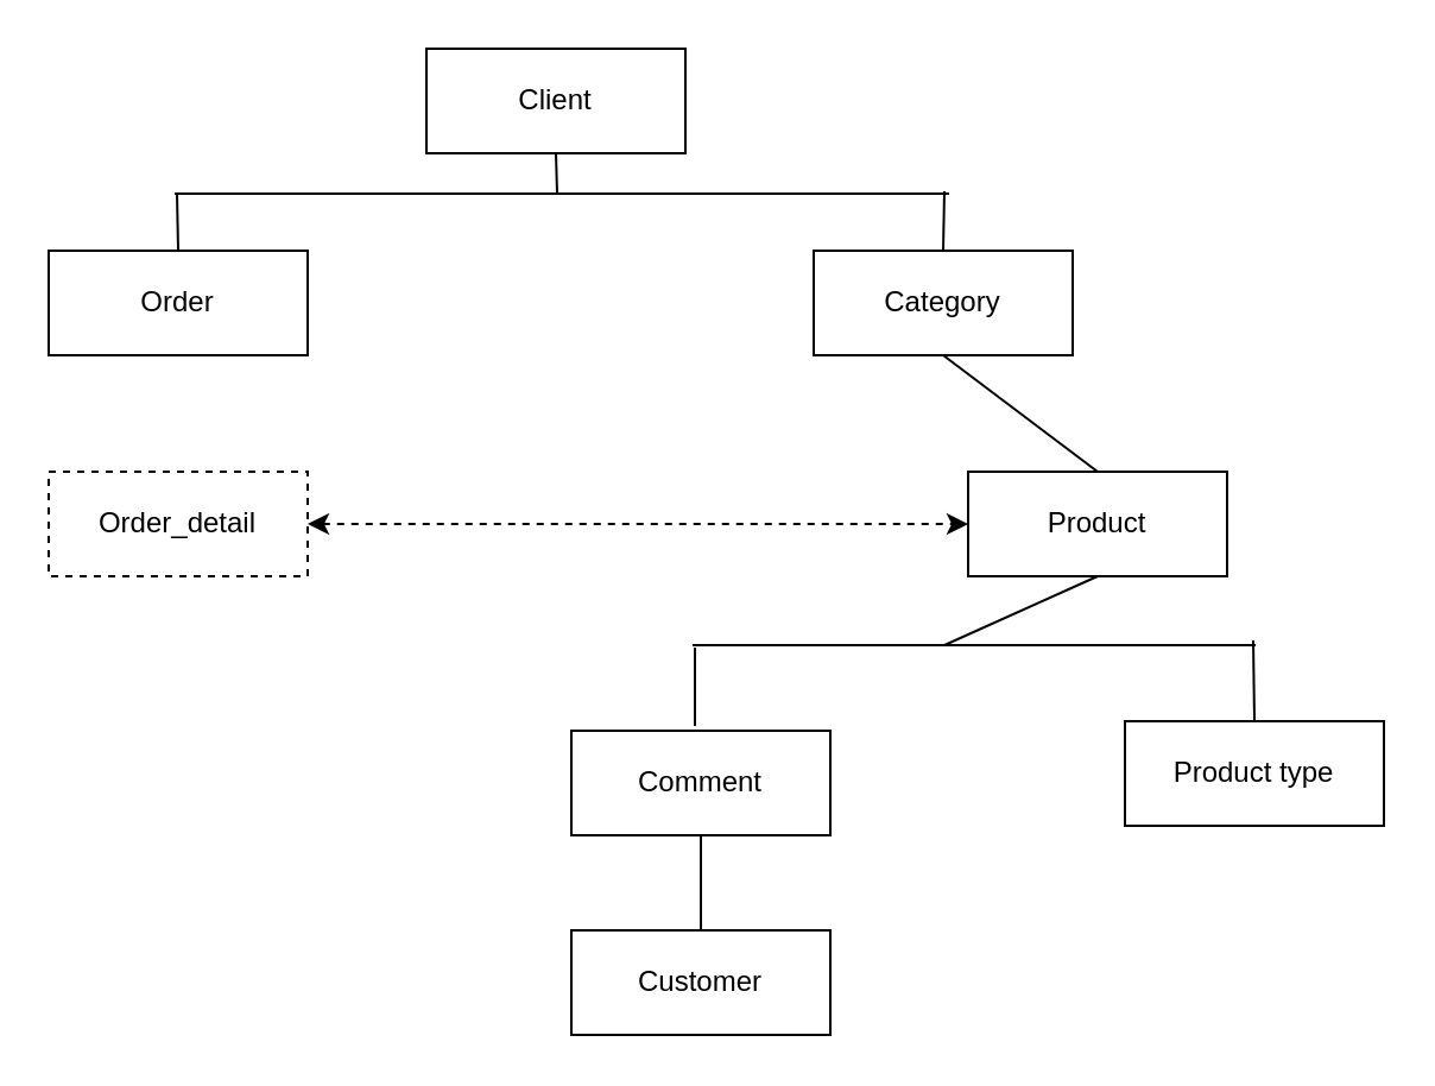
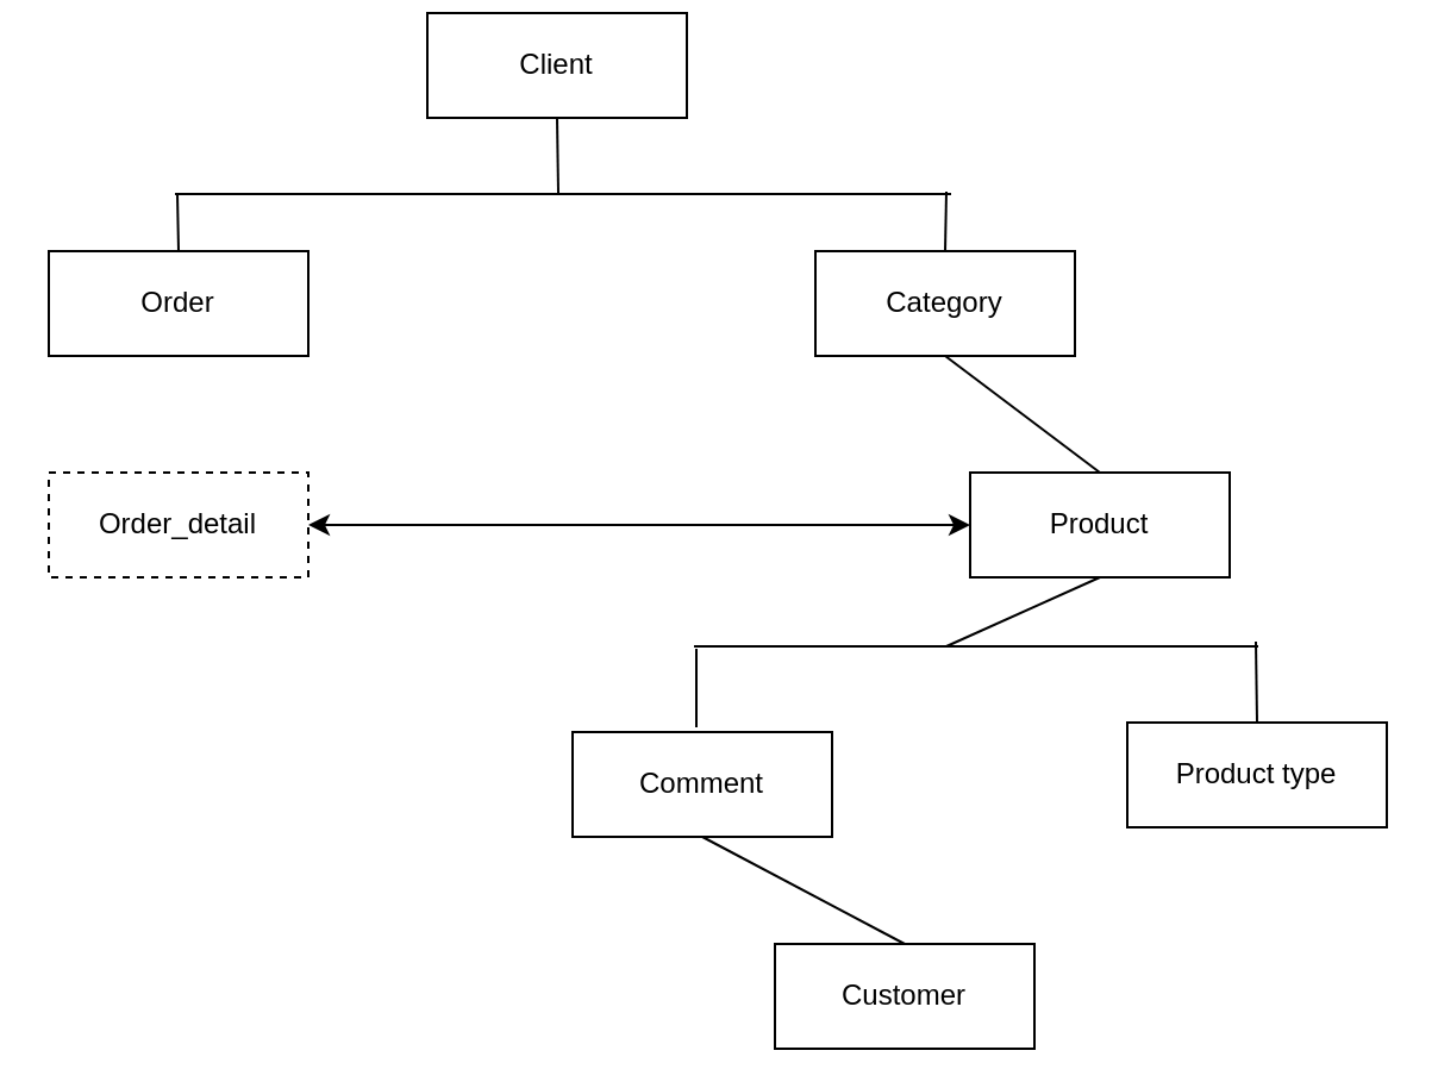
  <mxCell id="0" />
  <mxCell id="1" parent="0" />
- <mxCell id="2" value="Client" style="rounded=0;whiteSpace=wrap;html=1;" vertex="1" parent="1"><mxGeometry x="179" y="20" width="109" height="44" as="geometry" /></mxCell>
+ <mxCell id="2" value="Client" style="rounded=0;whiteSpace=wrap;html=1;" vertex="1" parent="1"><mxGeometry x="179" y="5" width="109" height="44" as="geometry" /></mxCell>
  <mxCell id="3" value="Order" style="rounded=0;whiteSpace=wrap;html=1;" vertex="1" parent="1"><mxGeometry x="20" y="105" width="109" height="44" as="geometry" /></mxCell>
  <mxCell id="4" value="Category" style="rounded=0;whiteSpace=wrap;html=1;" vertex="1" parent="1"><mxGeometry x="342" y="105" width="109" height="44" as="geometry" /></mxCell>
  <mxCell id="5" value="Order_detail" style="rounded=0;whiteSpace=wrap;html=1;dashed=1;" vertex="1" parent="1"><mxGeometry x="20" y="198" width="109" height="44" as="geometry" /></mxCell>
  <mxCell id="6" value="Product" style="rounded=0;whiteSpace=wrap;html=1;" vertex="1" parent="1"><mxGeometry x="407" y="198" width="109" height="44" as="geometry" /></mxCell>
  <mxCell id="7" value="Product type" style="rounded=0;whiteSpace=wrap;html=1;" vertex="1" parent="1"><mxGeometry x="473" y="303" width="109" height="44" as="geometry" /></mxCell>
  <mxCell id="8" value="Comment" style="rounded=0;whiteSpace=wrap;html=1;" vertex="1" parent="1"><mxGeometry x="240" y="307" width="109" height="44" as="geometry" /></mxCell>
- <mxCell id="9" value="Customer" style="rounded=0;whiteSpace=wrap;html=1;" vertex="1" parent="1"><mxGeometry x="240" y="391" width="109" height="44" as="geometry" /></mxCell>
+ <mxCell id="9" value="Customer" style="rounded=0;whiteSpace=wrap;html=1;" vertex="1" parent="1"><mxGeometry x="325" y="396" width="109" height="44" as="geometry" /></mxCell>
  <mxCell id="10" value="" style="endArrow=none;html=1;rounded=0;entryX=0.5;entryY=1;entryDx=0;entryDy=0;" edge="1" parent="1" target="2"><mxGeometry width="50" height="50" relative="1" as="geometry"><mxPoint x="234" y="81" as="sourcePoint" /><mxPoint x="257" y="213" as="targetPoint" /></mxGeometry></mxCell>
  <mxCell id="11" value="" style="endArrow=none;html=1;rounded=0;" edge="1" parent="1"><mxGeometry width="50" height="50" relative="1" as="geometry"><mxPoint x="73" y="81" as="sourcePoint" /><mxPoint x="399" y="81" as="targetPoint" /></mxGeometry></mxCell>
  <mxCell id="12" value="" style="endArrow=none;html=1;rounded=0;entryX=0.5;entryY=0;entryDx=0;entryDy=0;" edge="1" parent="1" target="3"><mxGeometry width="50" height="50" relative="1" as="geometry"><mxPoint x="74" y="81" as="sourcePoint" /><mxPoint x="257" y="213" as="targetPoint" /></mxGeometry></mxCell>
  <mxCell id="13" value="" style="endArrow=none;html=1;rounded=0;entryX=0.5;entryY=0;entryDx=0;entryDy=0;" edge="1" parent="1" target="4"><mxGeometry width="50" height="50" relative="1" as="geometry"><mxPoint x="397" y="80" as="sourcePoint" /><mxPoint x="257" y="213" as="targetPoint" /></mxGeometry></mxCell>
  <mxCell id="14" value="" style="endArrow=none;html=1;rounded=0;entryX=0.5;entryY=1;entryDx=0;entryDy=0;exitX=0.5;exitY=0;exitDx=0;exitDy=0;" edge="1" parent="1" source="6" target="4"><mxGeometry width="50" height="50" relative="1" as="geometry"><mxPoint x="207" y="263" as="sourcePoint" /><mxPoint x="257" y="213" as="targetPoint" /></mxGeometry></mxCell>
  <mxCell id="15" value="" style="endArrow=none;html=1;rounded=0;" edge="1" parent="1"><mxGeometry width="50" height="50" relative="1" as="geometry"><mxPoint x="291" y="271" as="sourcePoint" /><mxPoint x="528" y="271" as="targetPoint" /></mxGeometry></mxCell>
  <mxCell id="16" value="" style="endArrow=none;html=1;rounded=0;entryX=0.5;entryY=0;entryDx=0;entryDy=0;exitX=0.5;exitY=1;exitDx=0;exitDy=0;" edge="1" parent="1" source="8" target="9"><mxGeometry width="50" height="50" relative="1" as="geometry"><mxPoint x="207" y="263" as="sourcePoint" /><mxPoint x="257" y="213" as="targetPoint" /></mxGeometry></mxCell>
  <mxCell id="17" value="" style="endArrow=none;html=1;rounded=0;entryX=0.5;entryY=1;entryDx=0;entryDy=0;" edge="1" parent="1" target="6"><mxGeometry width="50" height="50" relative="1" as="geometry"><mxPoint x="397" y="271" as="sourcePoint" /><mxPoint x="257" y="213" as="targetPoint" /></mxGeometry></mxCell>
  <mxCell id="18" value="" style="endArrow=none;html=1;rounded=0;entryX=0.5;entryY=0;entryDx=0;entryDy=0;" edge="1" parent="1" target="7"><mxGeometry width="50" height="50" relative="1" as="geometry"><mxPoint x="527" y="269" as="sourcePoint" /><mxPoint x="257" y="213" as="targetPoint" /></mxGeometry></mxCell>
  <mxCell id="19" value="" style="endArrow=none;html=1;rounded=0;" edge="1" parent="1"><mxGeometry width="50" height="50" relative="1" as="geometry"><mxPoint x="292" y="305" as="sourcePoint" /><mxPoint x="292" y="272" as="targetPoint" /></mxGeometry></mxCell>
- <mxCell id="20" value="" style="endArrow=classic;startArrow=classic;html=1;rounded=0;entryX=0;entryY=0.5;entryDx=0;entryDy=0;exitX=1;exitY=0.5;exitDx=0;exitDy=0;dashed=1;" edge="1" parent="1" source="5" target="6"><mxGeometry width="50" height="50" relative="1" as="geometry"><mxPoint x="207" y="263" as="sourcePoint" /><mxPoint x="257" y="213" as="targetPoint" /></mxGeometry></mxCell>
+ <mxCell id="20" value="" style="endArrow=classic;startArrow=classic;html=1;rounded=0;entryX=0;entryY=0.5;entryDx=0;entryDy=0;exitX=1;exitY=0.5;exitDx=0;exitDy=0;" edge="1" parent="1" source="5" target="6"><mxGeometry width="50" height="50" relative="1" as="geometry"><mxPoint x="207" y="263" as="sourcePoint" /><mxPoint x="257" y="213" as="targetPoint" /></mxGeometry></mxCell>
